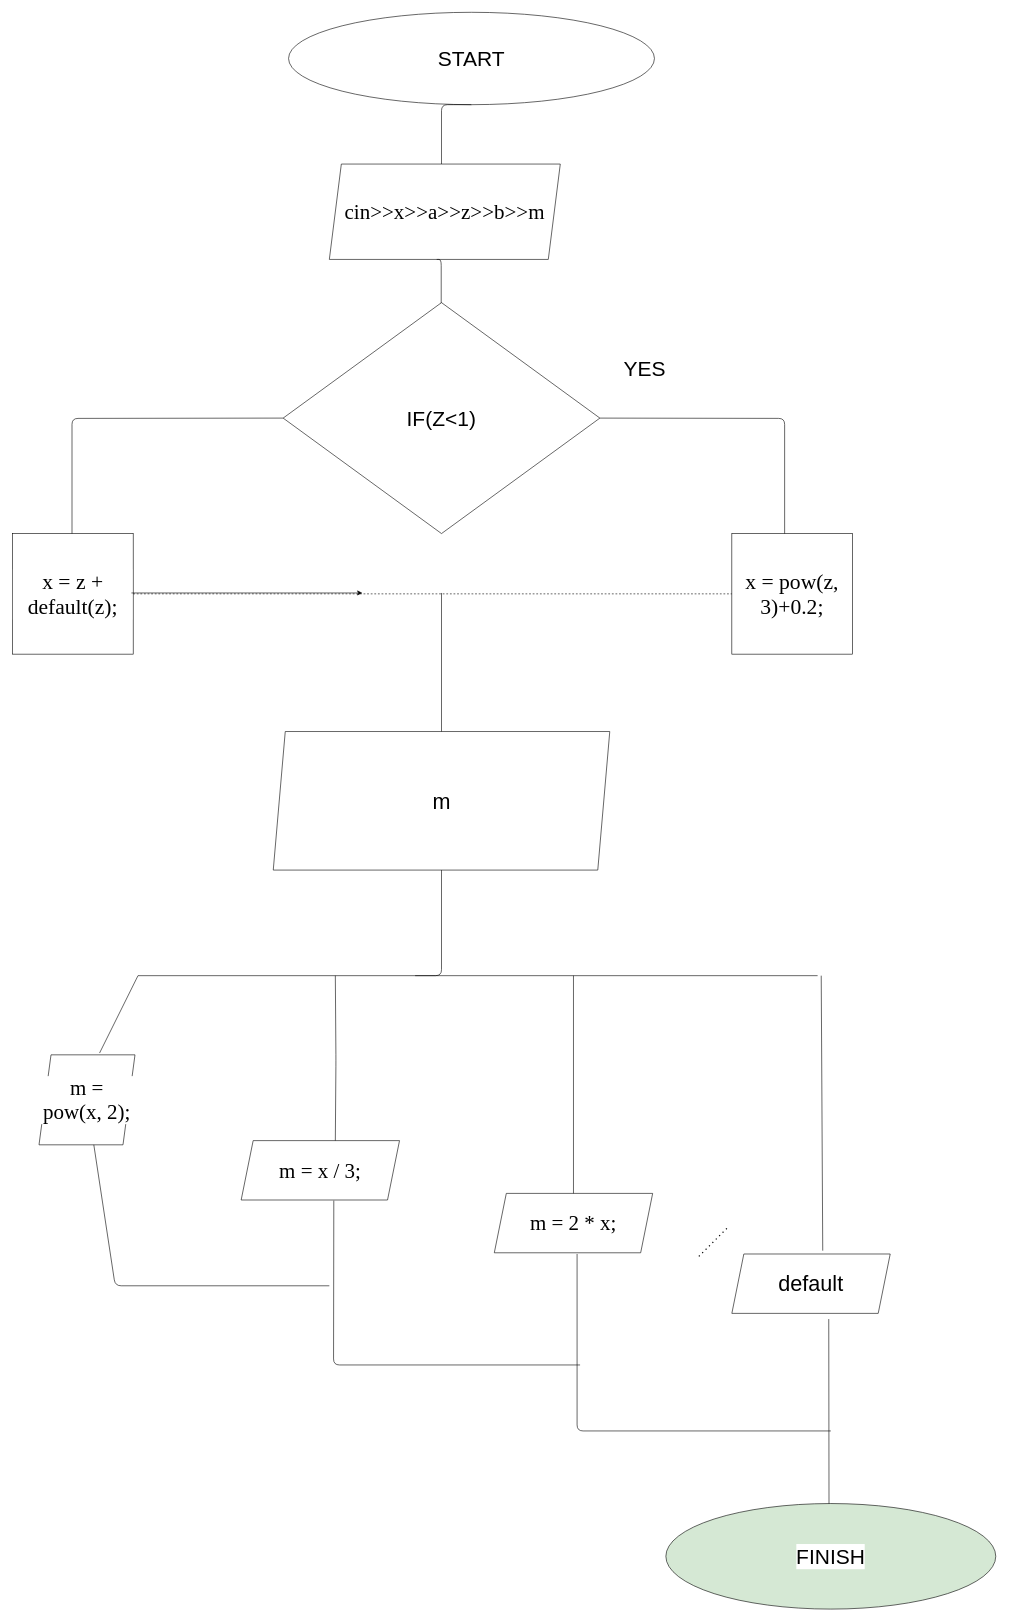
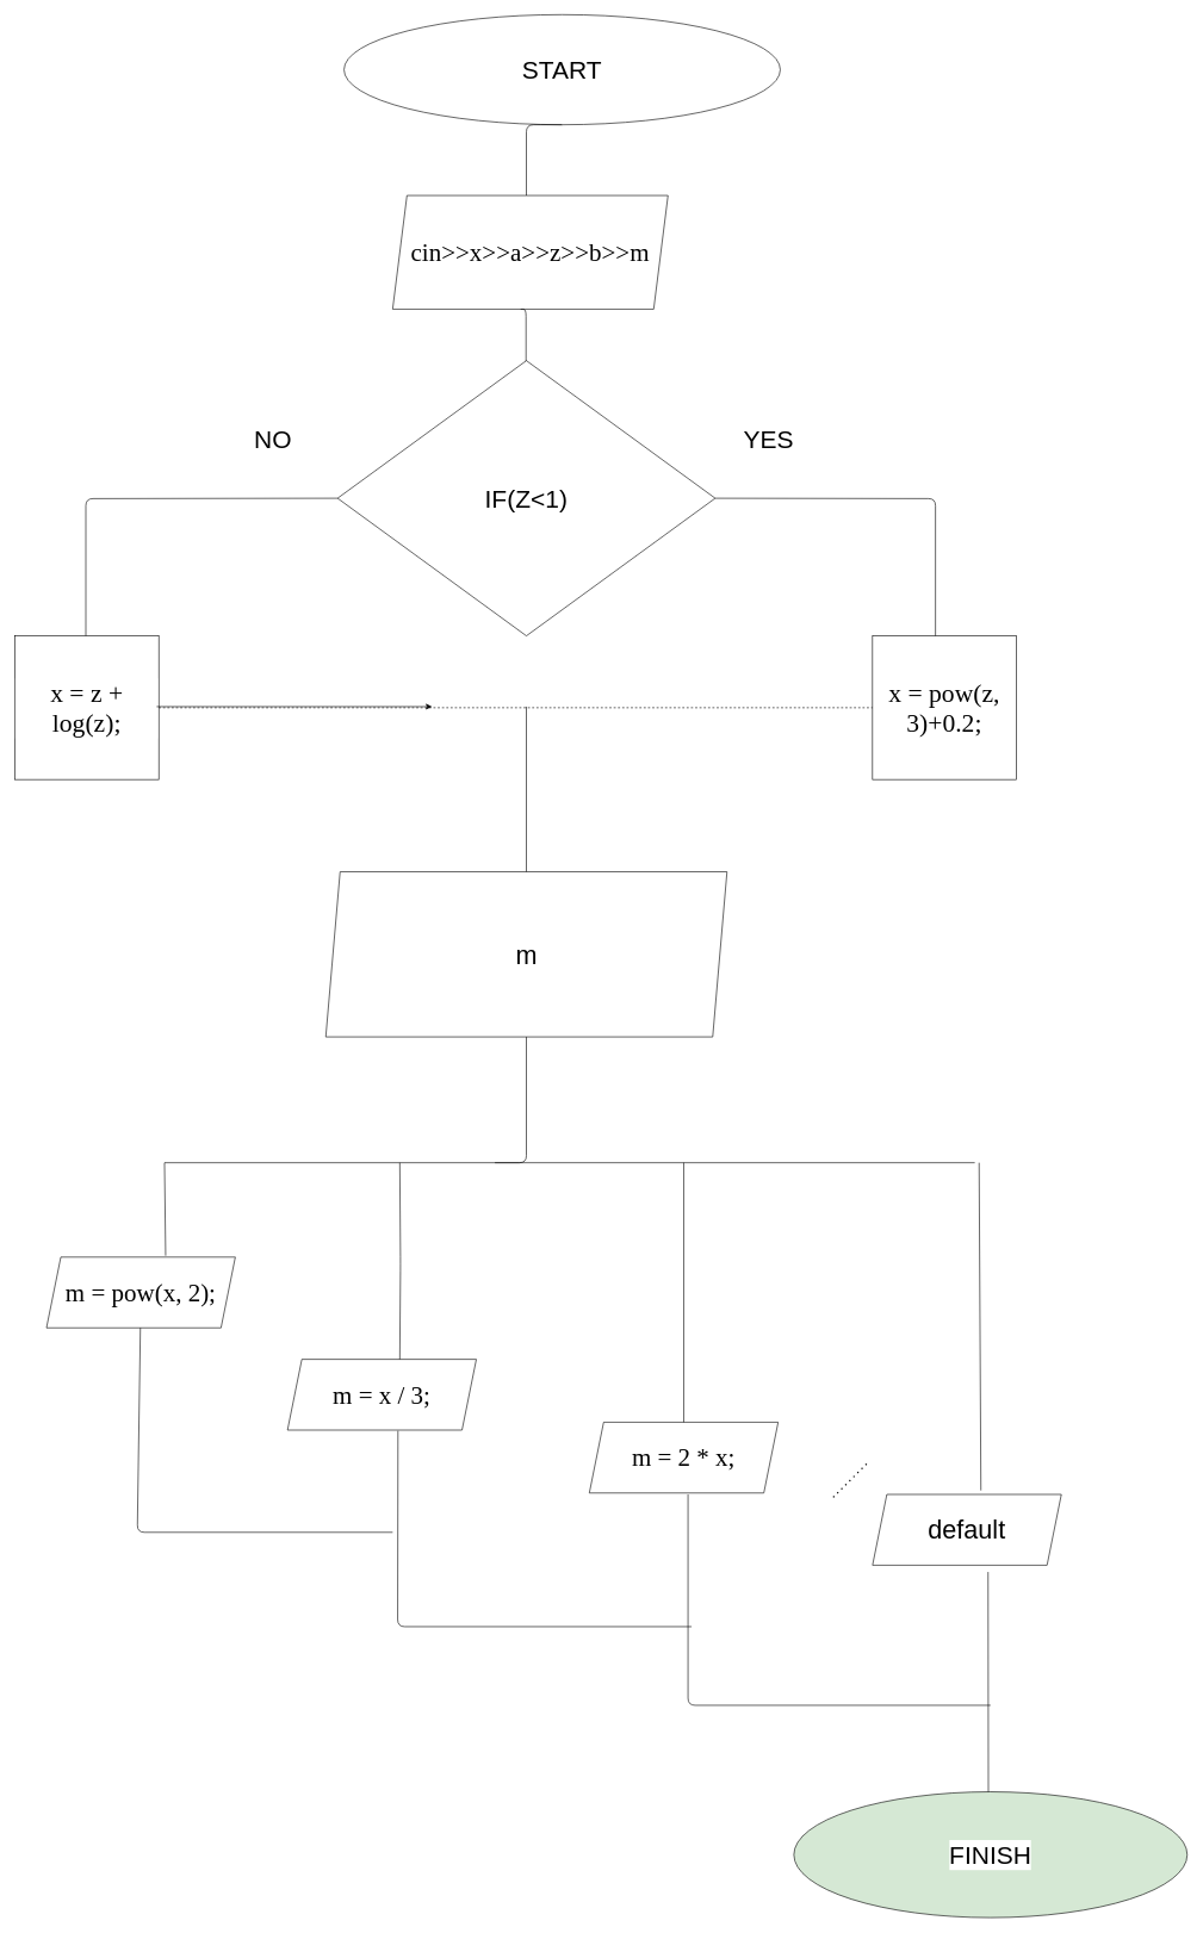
  <mxCell id="0" />
  <mxCell id="1" parent="0" />
  <mxCell id="2" value="START" style="ellipse;whiteSpace=wrap;html=1;fontSize=35;" vertex="1" parent="1"><mxGeometry x="480" y="20" width="610" height="154" as="geometry" /></mxCell>
  <mxCell id="3" value="" style="endArrow=none;html=1;fontSize=35;entryX=0.5;entryY=1;entryDx=0;entryDy=0;" edge="1" parent="1" target="2"><mxGeometry width="50" height="50" relative="1" as="geometry"><mxPoint x="735" y="306" as="sourcePoint" /><mxPoint x="829" y="691" as="targetPoint" /><Array as="points"><mxPoint x="735" y="174" /></Array></mxGeometry></mxCell>
  <mxCell id="4" value="&lt;p style=&quot;margin: 0px ; font-style: normal ; font-weight: normal ; font-stretch: normal ; font-size: 35px ; line-height: normal ; font-family: &amp;#34;menlo&amp;#34;&quot;&gt;cin&amp;gt;&amp;gt;x&amp;gt;&amp;gt;a&amp;gt;&amp;gt;z&amp;gt;&amp;gt;b&amp;gt;&amp;gt;m&lt;/p&gt;" style="shape=parallelogram;perimeter=parallelogramPerimeter;whiteSpace=wrap;html=1;fixedSize=1;fontSize=35;labelBackgroundColor=#ffffff;" vertex="1" parent="1"><mxGeometry x="548" y="273" width="385" height="159" as="geometry" /></mxCell>
  <mxCell id="5" value="" style="endArrow=none;html=1;fontSize=35;entryX=0.5;entryY=1;entryDx=0;entryDy=0;" edge="1" parent="1"><mxGeometry width="50" height="50" relative="1" as="geometry"><mxPoint x="734.5" y="564" as="sourcePoint" /><mxPoint x="727" y="432" as="targetPoint" /><Array as="points"><mxPoint x="734.5" y="432" /></Array></mxGeometry></mxCell>
  <mxCell id="6" value="IF(Z&amp;lt;1)" style="rhombus;whiteSpace=wrap;html=1;labelBackgroundColor=#ffffff;fontSize=35;fontColor=#000000;" vertex="1" parent="1"><mxGeometry x="471" y="504" width="528" height="385" as="geometry" /></mxCell>
  <mxCell id="7" value="" style="endArrow=none;html=1;fontSize=35;fontColor=#000000;exitX=1;exitY=0.5;exitDx=0;exitDy=0;" edge="1" parent="1" source="6"><mxGeometry width="50" height="50" relative="1" as="geometry"><mxPoint x="779" y="741" as="sourcePoint" /><mxPoint x="1307" y="977" as="targetPoint" /><Array as="points"><mxPoint x="1307" y="697" /></Array></mxGeometry></mxCell>
  <mxCell id="8" value="" style="endArrow=none;html=1;fontSize=35;fontColor=#000000;exitX=0;exitY=0.5;exitDx=0;exitDy=0;" edge="1" parent="1" source="6"><mxGeometry width="50" height="50" relative="1" as="geometry"><mxPoint x="779" y="741" as="sourcePoint" /><mxPoint x="119" y="977" as="targetPoint" /><Array as="points"><mxPoint x="119" y="697" /></Array></mxGeometry></mxCell>
- <mxCell id="9" value="&lt;p style=&quot;margin: 0px; font-style: normal; font-variant-caps: normal; font-weight: normal; font-stretch: normal; font-size: 36px; line-height: normal; font-family: menlo;&quot;&gt;x = z + &lt;span style=&quot;font-size: 36px;&quot;&gt;default&lt;/span&gt;(z);&lt;/p&gt;" style="whiteSpace=wrap;html=1;aspect=fixed;labelBackgroundColor=#ffffff;fontSize=36;" vertex="1" parent="1"><mxGeometry x="20" y="889" width="201" height="201" as="geometry" /></mxCell>
+ <mxCell id="9" value="&lt;p style=&quot;margin: 0px; font-style: normal; font-variant-caps: normal; font-weight: normal; font-stretch: normal; font-size: 36px; line-height: normal; font-family: menlo;&quot;&gt;x = z + &lt;span style=&quot;font-size: 36px;&quot;&gt;log&lt;/span&gt;(z);&lt;/p&gt;" style="whiteSpace=wrap;html=1;aspect=fixed;labelBackgroundColor=#ffffff;fontSize=36;" vertex="1" parent="1"><mxGeometry x="20" y="889" width="201" height="201" as="geometry" /></mxCell>
  <mxCell id="10" value="&lt;p style=&quot;margin: 0px; font-style: normal; font-variant-caps: normal; font-weight: normal; font-stretch: normal; font-size: 36px; line-height: normal; font-family: menlo;&quot;&gt;x = &lt;span style=&quot;font-size: 36px;&quot;&gt;pow&lt;/span&gt;(z, &lt;span style=&quot;font-size: 36px;&quot;&gt;3&lt;/span&gt;)+&lt;span style=&quot;font-size: 36px;&quot;&gt;0.2&lt;/span&gt;;&lt;/p&gt;" style="whiteSpace=wrap;html=1;aspect=fixed;labelBackgroundColor=none;fontSize=36;" vertex="1" parent="1"><mxGeometry x="1219" y="889" width="201" height="201" as="geometry" /></mxCell>
  <mxCell id="11" value="YES" style="text;html=1;strokeColor=none;fillColor=none;align=center;verticalAlign=middle;whiteSpace=wrap;rounded=0;labelBackgroundColor=#ffffff;fontSize=35;fontColor=#000000;" vertex="1" parent="1"><mxGeometry x="1054" y="603" width="40" height="20" as="geometry" /></mxCell>
+ <mxCell id="12" value="NO" style="text;html=1;strokeColor=none;fillColor=none;align=center;verticalAlign=middle;whiteSpace=wrap;rounded=0;labelBackgroundColor=#ffffff;fontSize=35;fontColor=#000000;" vertex="1" parent="1"><mxGeometry x="361" y="603" width="40" height="20" as="geometry" /></mxCell>
  <mxCell id="13" value="" style="endArrow=none;html=1;fontSize=36;fontColor=#000000;exitX=1;exitY=0.5;exitDx=0;exitDy=0;entryX=0;entryY=0.5;entryDx=0;entryDy=0;dashed=1;" edge="1" parent="1" source="9" target="10"><mxGeometry width="50" height="50" relative="1" as="geometry"><mxPoint x="878" y="1038" as="sourcePoint" /><mxPoint x="928" y="988" as="targetPoint" /></mxGeometry></mxCell>
  <mxCell id="14" value="" style="endArrow=classic;html=1;fontSize=36;fontColor=#000000;" edge="1" parent="1"><mxGeometry width="50" height="50" relative="1" as="geometry"><mxPoint x="218" y="988" as="sourcePoint" /><mxPoint x="603" y="988" as="targetPoint" /></mxGeometry></mxCell>
  <mxCell id="15" value="" style="endArrow=none;html=1;fontSize=36;fontColor=#000000;" edge="1" parent="1"><mxGeometry width="50" height="50" relative="1" as="geometry"><mxPoint x="735" y="988" as="sourcePoint" /><mxPoint x="735" y="1230" as="targetPoint" /></mxGeometry></mxCell>
  <mxCell id="16" value="m" style="shape=parallelogram;perimeter=parallelogramPerimeter;whiteSpace=wrap;html=1;fixedSize=1;labelBackgroundColor=#ffffff;fontSize=36;fontColor=#000000;" vertex="1" parent="1"><mxGeometry x="454.5" y="1219" width="561" height="231" as="geometry" /></mxCell>
  <mxCell id="17" value="" style="endArrow=none;html=1;fontSize=36;fontColor=#000000;entryX=0.5;entryY=1;entryDx=0;entryDy=0;" edge="1" parent="1" target="16"><mxGeometry width="50" height="50" relative="1" as="geometry"><mxPoint x="229" y="1626" as="sourcePoint" /><mxPoint x="1005" y="922" as="targetPoint" /><Array as="points"><mxPoint x="735" y="1626" /></Array></mxGeometry></mxCell>
  <mxCell id="18" value="" style="endArrow=none;html=1;fontSize=36;fontColor=#000000;" edge="1" parent="1"><mxGeometry width="50" height="50" relative="1" as="geometry"><mxPoint x="1362" y="1626" as="sourcePoint" /><mxPoint x="691" y="1626" as="targetPoint" /></mxGeometry></mxCell>
- <mxCell id="19" value="&lt;p style=&quot;margin: 0px; font-style: normal; font-variant-caps: normal; font-weight: normal; font-stretch: normal; font-size: 35px; line-height: normal; font-family: menlo;&quot;&gt;m = &lt;span style=&quot;font-size: 35px;&quot;&gt;pow&lt;/span&gt;(x, &lt;span style=&quot;font-size: 35px;&quot;&gt;2&lt;/span&gt;);&lt;/p&gt;" style="shape=parallelogram;perimeter=parallelogramPerimeter;whiteSpace=wrap;html=1;fixedSize=1;labelBackgroundColor=#ffffff;fontSize=35;" vertex="1" parent="1"><mxGeometry x="64" y="1758" width="160" height="150" as="geometry" /></mxCell>
+ <mxCell id="19" value="&lt;p style=&quot;margin: 0px; font-style: normal; font-variant-caps: normal; font-weight: normal; font-stretch: normal; font-size: 35px; line-height: normal; font-family: menlo;&quot;&gt;m = &lt;span style=&quot;font-size: 35px;&quot;&gt;pow&lt;/span&gt;(x, &lt;span style=&quot;font-size: 35px;&quot;&gt;2&lt;/span&gt;);&lt;/p&gt;" style="shape=parallelogram;perimeter=parallelogramPerimeter;whiteSpace=wrap;html=1;fixedSize=1;labelBackgroundColor=#ffffff;fontSize=35;" vertex="1" parent="1"><mxGeometry x="64" y="1758" width="264" height="99" as="geometry" /></mxCell>
  <mxCell id="20" value="" style="endArrow=none;html=1;fontSize=36;fontColor=#000000;entryX=0.631;entryY=-0.02;entryDx=0;entryDy=0;entryPerimeter=0;" edge="1" parent="1" target="19"><mxGeometry width="50" height="50" relative="1" as="geometry"><mxPoint x="229" y="1626" as="sourcePoint" /><mxPoint x="994" y="1615" as="targetPoint" /></mxGeometry></mxCell>
  <mxCell id="21" value="&lt;p style=&quot;margin: 0px; font-style: normal; font-variant-caps: normal; font-weight: normal; font-stretch: normal; font-size: 35px; line-height: normal; font-family: menlo;&quot;&gt;m = x / &lt;span style=&quot;font-size: 35px;&quot;&gt;3&lt;/span&gt;;&lt;/p&gt;" style="shape=parallelogram;perimeter=parallelogramPerimeter;whiteSpace=wrap;html=1;fixedSize=1;labelBackgroundColor=#ffffff;fontSize=35;" vertex="1" parent="1"><mxGeometry x="401" y="1901" width="264" height="99" as="geometry" /></mxCell>
  <mxCell id="22" value="" style="endArrow=none;html=1;fontSize=36;fontColor=#000000;" edge="1" parent="1"><mxGeometry width="50" height="50" relative="1" as="geometry"><mxPoint x="558" y="1626" as="sourcePoint" /><mxPoint x="558" y="1901" as="targetPoint" /><Array as="points"><mxPoint x="559" y="1767" /></Array></mxGeometry></mxCell>
  <mxCell id="23" value="&lt;p style=&quot;margin: 0px; font-style: normal; font-variant-caps: normal; font-weight: normal; font-stretch: normal; font-size: 35px; line-height: normal; font-family: menlo;&quot;&gt;m = &lt;span style=&quot;font-size: 35px;&quot;&gt;2&lt;/span&gt; * x;&lt;/p&gt;" style="shape=parallelogram;perimeter=parallelogramPerimeter;whiteSpace=wrap;html=1;fixedSize=1;labelBackgroundColor=#ffffff;fontSize=35;" vertex="1" parent="1"><mxGeometry x="823" y="1989" width="264" height="99" as="geometry" /></mxCell>
  <mxCell id="24" value="" style="endArrow=none;html=1;fontSize=36;fontColor=#000000;exitX=0.5;exitY=0;exitDx=0;exitDy=0;" edge="1" parent="1" source="23"><mxGeometry width="50" height="50" relative="1" as="geometry"><mxPoint x="933" y="1819" as="sourcePoint" /><mxPoint x="955" y="1626" as="targetPoint" /></mxGeometry></mxCell>
  <mxCell id="25" value="default" style="shape=parallelogram;perimeter=parallelogramPerimeter;whiteSpace=wrap;html=1;fixedSize=1;labelBackgroundColor=#ffffff;fontSize=36;fontColor=#000000;" vertex="1" parent="1"><mxGeometry x="1219" y="2090" width="264" height="99" as="geometry" /></mxCell>
  <mxCell id="26" value="" style="endArrow=none;html=1;fontSize=36;fontColor=#000000;exitX=0.574;exitY=-0.056;exitDx=0;exitDy=0;exitPerimeter=0;" edge="1" parent="1" source="25"><mxGeometry width="50" height="50" relative="1" as="geometry"><mxPoint x="1318" y="1874" as="sourcePoint" /><mxPoint x="1368" y="1626" as="targetPoint" /></mxGeometry></mxCell>
  <mxCell id="27" value="" style="endArrow=none;html=1;fontSize=35;fontColor=#000000;" edge="1" parent="1" target="19"><mxGeometry width="50" height="50" relative="1" as="geometry"><mxPoint x="548" y="2143" as="sourcePoint" /><mxPoint x="202" y="2099" as="targetPoint" /><Array as="points"><mxPoint x="191" y="2143" /></Array></mxGeometry></mxCell>
  <mxCell id="28" value="" style="endArrow=none;dashed=1;html=1;dashPattern=1 3;strokeWidth=2;fontSize=35;fontColor=#000000;" edge="1" parent="1"><mxGeometry width="50" height="50" relative="1" as="geometry"><mxPoint x="1164" y="2094" as="sourcePoint" /><mxPoint x="1214" y="2044" as="targetPoint" /></mxGeometry></mxCell>
  <mxCell id="29" value="" style="endArrow=none;html=1;fontSize=35;fontColor=#000000;" edge="1" parent="1"><mxGeometry width="50" height="50" relative="1" as="geometry"><mxPoint x="1384" y="2385" as="sourcePoint" /><mxPoint x="961" y="2090" as="targetPoint" /><Array as="points"><mxPoint x="961" y="2385" /></Array></mxGeometry></mxCell>
  <mxCell id="30" value="" style="endArrow=none;html=1;fontSize=35;fontColor=#000000;entryX=0.585;entryY=1.01;entryDx=0;entryDy=0;entryPerimeter=0;" edge="1" parent="1" target="21"><mxGeometry width="50" height="50" relative="1" as="geometry"><mxPoint x="966" y="2275" as="sourcePoint" /><mxPoint x="631" y="2319" as="targetPoint" /><Array as="points"><mxPoint x="555" y="2275" /></Array></mxGeometry></mxCell>
  <mxCell id="31" value="" style="endArrow=none;html=1;fontSize=35;fontColor=#000000;entryX=0.612;entryY=1.096;entryDx=0;entryDy=0;entryPerimeter=0;" edge="1" parent="1" target="25"><mxGeometry width="50" height="50" relative="1" as="geometry"><mxPoint x="1381" y="2528" as="sourcePoint" /><mxPoint x="1335" y="2308" as="targetPoint" /></mxGeometry></mxCell>
  <mxCell id="32" value="FINISH" style="ellipse;whiteSpace=wrap;html=1;labelBackgroundColor=#ffffff;fontSize=35;fontColor=#000000;fillColor=#d5e8d4;" vertex="1" parent="1"><mxGeometry x="1109" y="2506" width="550" height="176" as="geometry" /></mxCell>
